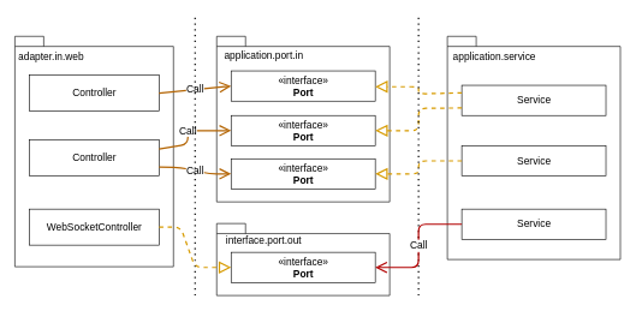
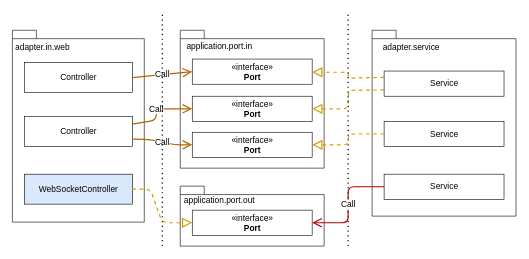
  <mxCell id="0" />
  <mxCell id="1" parent="0" />
  <mxCell id="2" value="" style="shape=folder;fontStyle=1;spacingTop=10;tabWidth=40;tabHeight=14;tabPosition=left;html=1;" vertex="1" parent="1"><mxGeometry x="300" y="310" width="240" height="100" as="geometry" /></mxCell>
  <mxCell id="3" value="" style="shape=folder;fontStyle=1;spacingTop=10;tabWidth=40;tabHeight=14;tabPosition=left;html=1;" parent="1" vertex="1"><mxGeometry x="620" y="50" width="240" height="310" as="geometry" /></mxCell>
  <mxCell id="4" value="" style="shape=folder;fontStyle=1;spacingTop=10;tabWidth=40;tabHeight=14;tabPosition=left;html=1;" parent="1" vertex="1"><mxGeometry x="300" y="50" width="240" height="230" as="geometry" /></mxCell>
  <mxCell id="5" value="" style="shape=folder;fontStyle=1;spacingTop=10;tabWidth=40;tabHeight=14;tabPosition=left;html=1;" parent="1" vertex="1"><mxGeometry x="20" y="50" width="220" height="320" as="geometry" /></mxCell>
- <mxCell id="6" value="application.service" style="text;strokeColor=none;fillColor=none;align=center;verticalAlign=middle;spacingLeft=4;spacingRight=4;overflow=hidden;rotatable=0;points=[[0,0.5],[1,0.5]];portConstraint=eastwest;fontSize=14;" parent="1" vertex="1"><mxGeometry x="621" y="66.29" width="129" height="22.29" as="geometry" /></mxCell>
+ <mxCell id="6" value="adapter.service" style="text;strokeColor=none;fillColor=none;align=center;verticalAlign=middle;spacingLeft=4;spacingRight=4;overflow=hidden;rotatable=0;points=[[0,0.5],[1,0.5]];portConstraint=eastwest;fontSize=14;" parent="1" vertex="1"><mxGeometry x="621" y="66.29" width="129" height="22.29" as="geometry" /></mxCell>
  <mxCell id="7" value="Service" style="html=1;fillColor=none;align=center;fontSize=14;" parent="1" vertex="1"><mxGeometry x="640" y="118" width="200" height="42" as="geometry" /></mxCell>
  <mxCell id="8" value="adapter.in.web" style="text;strokeColor=none;fillColor=none;align=center;verticalAlign=middle;spacingLeft=4;spacingRight=4;overflow=hidden;rotatable=0;points=[[0,0.5],[1,0.5]];portConstraint=eastwest;fontSize=14;" parent="1" vertex="1"><mxGeometry x="21" y="66.29" width="99" height="22.29" as="geometry" /></mxCell>
  <mxCell id="9" value="Controller" style="html=1;fillColor=none;align=center;fontSize=14;" parent="1" vertex="1"><mxGeometry x="40" y="104" width="180" height="50" as="geometry" /></mxCell>
  <mxCell id="10" value="Controller" style="html=1;fontSize=14;" parent="1" vertex="1"><mxGeometry x="40" y="194" width="180" height="50" as="geometry" /></mxCell>
  <mxCell id="11" value="application.port.in" style="text;strokeColor=none;fillColor=none;align=center;verticalAlign=middle;spacingLeft=4;spacingRight=4;overflow=hidden;rotatable=0;points=[[0,0.5],[1,0.5]];portConstraint=eastwest;fontSize=14;" parent="1" vertex="1"><mxGeometry x="301" y="62.52" width="129" height="26.06" as="geometry" /></mxCell>
  <mxCell id="12" value="Call" style="endArrow=open;endSize=12;html=1;fontSize=14;strokeWidth=2;fillColor=#fad7ac;strokeColor=#b46504;exitX=1;exitY=0.5;exitDx=0;exitDy=0;entryX=0;entryY=0.5;entryDx=0;entryDy=0;" parent="1" source="9" target="13" edge="1"><mxGeometry width="160" relative="1" as="geometry"><mxPoint x="640" y="380" as="sourcePoint" /><mxPoint x="690" y="240" as="targetPoint" /></mxGeometry></mxCell>
  <mxCell id="13" value="«interface»&lt;br style=&quot;font-size: 14px&quot;&gt;&lt;b style=&quot;font-size: 14px&quot;&gt;Port&lt;/b&gt;" style="html=1;fillColor=none;align=center;fontSize=14;" vertex="1" parent="1"><mxGeometry x="320" y="98" width="200" height="42" as="geometry" /></mxCell>
  <mxCell id="14" value="«interface»&lt;br style=&quot;font-size: 14px&quot;&gt;&lt;b style=&quot;font-size: 14px&quot;&gt;Port&lt;/b&gt;" style="html=1;fillColor=none;align=center;fontSize=14;" vertex="1" parent="1"><mxGeometry x="320" y="160" width="200" height="42" as="geometry" /></mxCell>
  <mxCell id="15" value="«interface»&lt;br style=&quot;font-size: 14px&quot;&gt;&lt;b style=&quot;font-size: 14px&quot;&gt;Port&lt;/b&gt;" style="html=1;fillColor=none;align=center;fontSize=14;" vertex="1" parent="1"><mxGeometry x="320" y="220.1" width="200" height="42" as="geometry" /></mxCell>
  <mxCell id="16" value="Call" style="endArrow=open;endSize=12;html=1;fontSize=14;entryX=0;entryY=0.5;entryDx=0;entryDy=0;strokeWidth=2;fillColor=#fad7ac;strokeColor=#b46504;exitX=1;exitY=0.75;exitDx=0;exitDy=0;" edge="1" parent="1" source="10" target="15"><mxGeometry width="160" relative="1" as="geometry"><mxPoint x="259" y="290" as="sourcePoint" /><mxPoint x="250" y="372.1" as="targetPoint" /><Array as="points"><mxPoint x="250" y="232" /><mxPoint x="290" y="241" /></Array></mxGeometry></mxCell>
  <mxCell id="17" value="Call" style="endArrow=open;endSize=12;html=1;fontSize=14;entryX=0;entryY=0.5;entryDx=0;entryDy=0;strokeWidth=2;fillColor=#fad7ac;strokeColor=#b46504;exitX=1;exitY=0.25;exitDx=0;exitDy=0;" edge="1" parent="1" source="10" target="14"><mxGeometry width="160" relative="1" as="geometry"><mxPoint x="269" y="360" as="sourcePoint" /><mxPoint x="260" y="442.1" as="targetPoint" /><Array as="points"><mxPoint x="260" y="200" /><mxPoint x="260" y="181" /></Array></mxGeometry></mxCell>
  <mxCell id="18" value="" style="endArrow=block;dashed=1;endFill=0;endSize=12;html=1;strokeWidth=2;fillColor=#ffe6cc;strokeColor=#d79b00;exitX=0;exitY=0.25;exitDx=0;exitDy=0;" edge="1" parent="1" source="7"><mxGeometry width="160" relative="1" as="geometry"><mxPoint x="640" y="139" as="sourcePoint" /><mxPoint x="520" y="120" as="targetPoint" /><Array as="points"><mxPoint x="580" y="130" /><mxPoint x="580" y="120" /></Array></mxGeometry></mxCell>
  <mxCell id="19" value="Service" style="html=1;fillColor=none;align=center;fontSize=14;" vertex="1" parent="1"><mxGeometry x="640" y="202" width="200" height="42" as="geometry" /></mxCell>
  <mxCell id="20" value="" style="endArrow=block;dashed=1;endFill=0;endSize=12;html=1;strokeWidth=2;fillColor=#ffe6cc;strokeColor=#d79b00;entryX=1;entryY=0.5;entryDx=0;entryDy=0;exitX=0;exitY=0.5;exitDx=0;exitDy=0;" edge="1" parent="1" source="19" target="15"><mxGeometry width="160" relative="1" as="geometry"><mxPoint x="580" y="450" as="sourcePoint" /><mxPoint x="740" y="450" as="targetPoint" /><Array as="points"><mxPoint x="580" y="223" /><mxPoint x="580" y="241" /></Array></mxGeometry></mxCell>
  <mxCell id="21" value="" style="endArrow=block;dashed=1;endFill=0;endSize=12;html=1;strokeWidth=2;fillColor=#ffe6cc;strokeColor=#d79b00;entryX=1;entryY=0.5;entryDx=0;entryDy=0;exitX=0;exitY=0.75;exitDx=0;exitDy=0;" edge="1" parent="1" source="7" target="14"><mxGeometry width="160" relative="1" as="geometry"><mxPoint x="590" y="490" as="sourcePoint" /><mxPoint x="750" y="490" as="targetPoint" /><Array as="points"><mxPoint x="580" y="150" /><mxPoint x="580" y="181" /></Array></mxGeometry></mxCell>
  <mxCell id="22" value="" style="endArrow=none;dashed=1;html=1;dashPattern=1 3;strokeWidth=2;" edge="1" parent="1"><mxGeometry width="50" height="50" relative="1" as="geometry"><mxPoint x="270" y="410" as="sourcePoint" /><mxPoint x="270" y="20" as="targetPoint" /></mxGeometry></mxCell>
  <mxCell id="23" value="" style="endArrow=none;dashed=1;html=1;dashPattern=1 3;strokeWidth=2;" edge="1" parent="1"><mxGeometry width="50" height="50" relative="1" as="geometry"><mxPoint x="580" y="410" as="sourcePoint" /><mxPoint x="580" y="20" as="targetPoint" /></mxGeometry></mxCell>
- <mxCell id="24" value="WebSocketController" style="html=1;fontSize=14;" vertex="1" parent="1"><mxGeometry x="40" y="290" width="180" height="50" as="geometry" /></mxCell>
+ <mxCell id="24" value="WebSocketController" style="html=1;fontSize=14;fillColor=#dae8fc;" vertex="1" parent="1"><mxGeometry x="40" y="290" width="180" height="50" as="geometry" /></mxCell>
  <mxCell id="25" value="" style="endArrow=block;dashed=1;endFill=0;endSize=12;html=1;strokeWidth=2;fillColor=#ffe6cc;strokeColor=#d79b00;exitX=1;exitY=0.5;exitDx=0;exitDy=0;entryX=0;entryY=0.5;entryDx=0;entryDy=0;" edge="1" parent="1" source="24" target="26"><mxGeometry width="160" relative="1" as="geometry"><mxPoint x="580" y="450" as="sourcePoint" /><mxPoint x="210" y="480" as="targetPoint" /><Array as="points"><mxPoint x="250" y="315" /><mxPoint x="270" y="371" /><mxPoint x="290" y="371" /></Array></mxGeometry></mxCell>
  <mxCell id="26" value="«interface»&lt;br style=&quot;font-size: 14px&quot;&gt;&lt;b style=&quot;font-size: 14px&quot;&gt;Port&lt;/b&gt;" style="html=1;fillColor=none;align=center;fontSize=14;" vertex="1" parent="1"><mxGeometry x="320" y="350" width="200" height="42" as="geometry" /></mxCell>
- <mxCell id="27" value="interface.port.out" style="text;strokeColor=none;fillColor=none;align=center;verticalAlign=middle;spacingLeft=4;spacingRight=4;overflow=hidden;rotatable=0;points=[[0,0.5],[1,0.5]];portConstraint=eastwest;fontSize=14;" vertex="1" parent="1"><mxGeometry x="301" y="320" width="129" height="26.06" as="geometry" /></mxCell>
+ <mxCell id="27" value="application.port.out" style="text;strokeColor=none;fillColor=none;align=center;verticalAlign=middle;spacingLeft=4;spacingRight=4;overflow=hidden;rotatable=0;points=[[0,0.5],[1,0.5]];portConstraint=eastwest;fontSize=14;" vertex="1" parent="1"><mxGeometry x="301" y="320" width="129" height="26.06" as="geometry" /></mxCell>
  <mxCell id="28" value="Service" style="html=1;fillColor=none;align=center;fontSize=14;" vertex="1" parent="1"><mxGeometry x="640" y="290" width="200" height="42" as="geometry" /></mxCell>
  <mxCell id="29" value="Call" style="endArrow=open;endSize=12;html=1;strokeWidth=2;fillColor=#e51400;strokeColor=#B20000;fontSize=14;entryX=1;entryY=0.5;entryDx=0;entryDy=0;exitX=0;exitY=0.5;exitDx=0;exitDy=0;" edge="1" parent="1" source="28" target="26"><mxGeometry width="160" relative="1" as="geometry"><mxPoint x="580" y="450" as="sourcePoint" /><mxPoint x="740" y="450" as="targetPoint" /><Array as="points"><mxPoint x="580" y="311" /><mxPoint x="580" y="371" /></Array></mxGeometry></mxCell>
